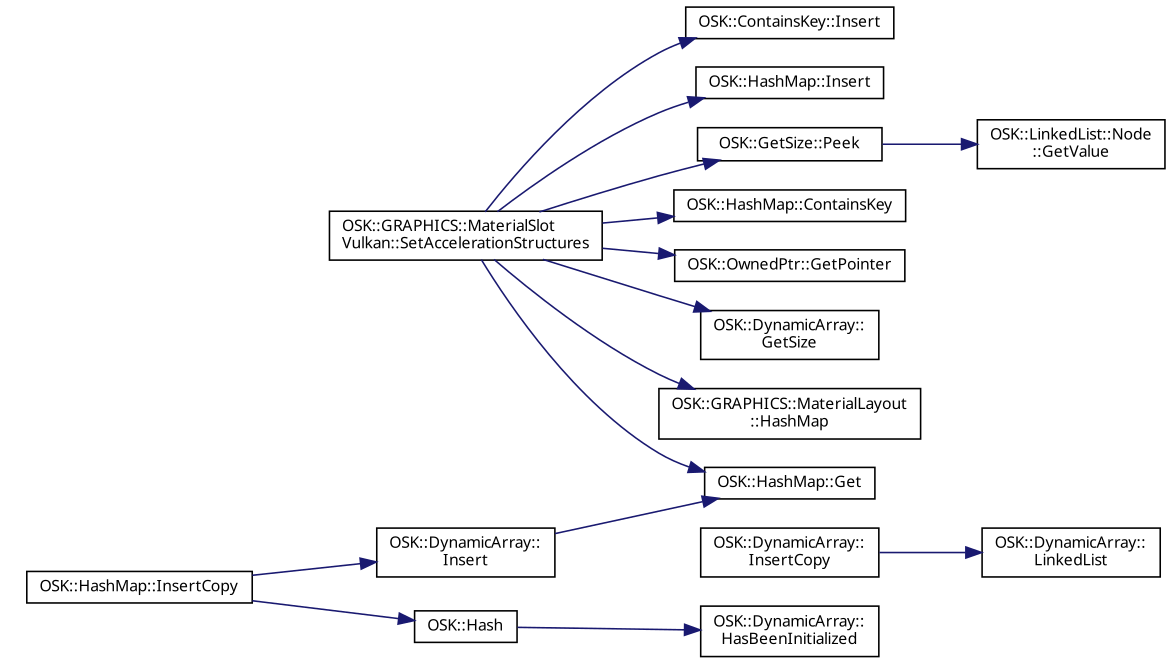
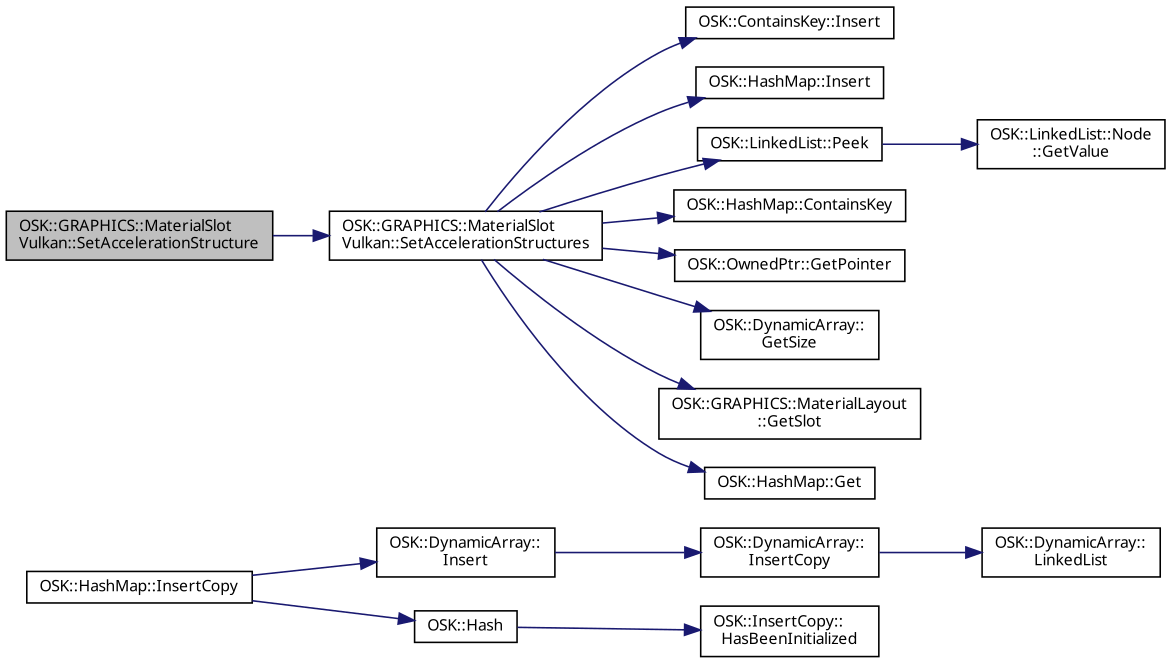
  digraph {
    fontname="Noto Sans"
    rankdir=LR
    node [color=black fillcolor=white fontname="Noto Sans" fontsize=10 shape=record style=filled]
    edge [color=midnightblue fontname="Noto Sans" fontsize=10 labelfontname=Helvetica labelfontsize=10 style=solid]
+   n1 [fillcolor=grey75 fontcolor=black height=0.2 label="OSK::GRAPHICS::MaterialSlot\lVulkan::SetAccelerationStructure" width=0.4]
    n2 [height=0.2 label="OSK::GRAPHICS::MaterialSlot\lVulkan::SetAccelerationStructures" width=0.4]
    n3 [height=0.2 label="OSK::HashMap::ContainsKey" width=0.4]
    n4 [height=0.2 label="OSK::HashMap::Get" width=0.4]
    n5 [height=0.2 label="OSK::OwnedPtr::GetPointer" width=0.4]
    n6 [height=0.2 label="OSK::DynamicArray::\lGetSize" width=0.4]
-   n7 [height=0.2 label="OSK::GRAPHICS::MaterialLayout\l::HashMap" width=0.4]
+   n7 [height=0.2 label="OSK::GRAPHICS::MaterialLayout\l::GetSlot" width=0.4]
    n8 [height=0.2 label="OSK::ContainsKey::Insert" width=0.4]
    n9 [height=0.2 label="OSK::HashMap::Insert" width=0.4]
-   n10 [height=0.2 label="OSK::GetSize::Peek" width=0.4]
+   n10 [height=0.2 label="OSK::LinkedList::Peek" width=0.4]
    n11 [height=0.2 label="OSK::LinkedList::Node\l::GetValue" width=0.4]
    n12 [height=0.2 label="OSK::HashMap::InsertCopy" width=0.4]
    n13 [height=0.2 label="OSK::Hash" width=0.4]
    n14 [height=0.2 label="OSK::DynamicArray::\lInsert" width=0.4]
-   n15 [height=0.2 label="OSK::DynamicArray::\lHasBeenInitialized" width=0.4]
+   n15 [height=0.2 label="OSK::InsertCopy::\lHasBeenInitialized" width=0.4]
    n16 [height=0.2 label="OSK::DynamicArray::\lInsertCopy" width=0.4]
    n17 [height=0.2 label="OSK::DynamicArray::\lLinkedList" width=0.4]
+   n1 -> n2
    n2 -> n3
    n2 -> n4
    n2 -> n5
    n2 -> n6
    n2 -> n7
    n2 -> n8
    n2 -> n9
    n2 -> n10
    n10 -> n11
    n12 -> n13
    n12 -> n14
    n13 -> n15
-   n14 -> n4
+   n14 -> n16
    n16 -> n17
  }
